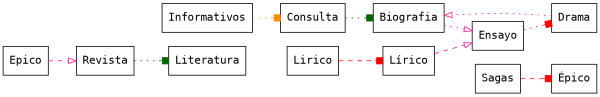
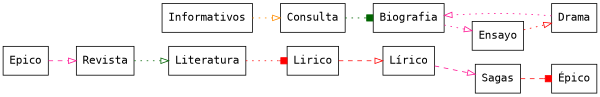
  digraph {
    fontname="DejaVu Sans Mono"
    rankdir=LR
    node [fontname="DejaVu Sans Mono" shape=record]
    edge [arrowhead=box color=deeppink fontname="DejaVu Sans Mono" style=dotted]
    Informativos
    Consulta
    Biografia
    Ensayo
    Drama
    Epico
    Revista
    Literatura
    Lirico
    "Lírico"
    Sagas
    "Épico"
-   Informativos -> Consulta [color=darkorange]
+   Informativos -> Consulta [arrowhead=onormal color=darkorange]
    Consulta -> Biografia [color=darkgreen]
    Biografia -> Ensayo [arrowhead=onormal]
-   Ensayo -> Drama [color=red]
+   Ensayo -> Drama [arrowhead=onormal color=red]
    Drama -> Biografia [arrowhead=onormal]
    Epico -> Revista [arrowhead=onormal style=dashed]
-   Revista -> Literatura [color=darkgreen]
-   Lirico -> "Lírico" [color=red style=dashed]
-   "Lírico" -> Ensayo [arrowhead=onormal style=dashed]
+   Revista -> Literatura [arrowhead=onormal color=darkgreen]
+   Literatura -> Lirico [color=red]
+   Lirico -> "Lírico" [arrowhead=onormal color=red style=dashed]
+   "Lírico" -> Sagas [arrowhead=onormal style=dashed]
    Sagas -> "Épico" [color=red style=dashed]
  }
